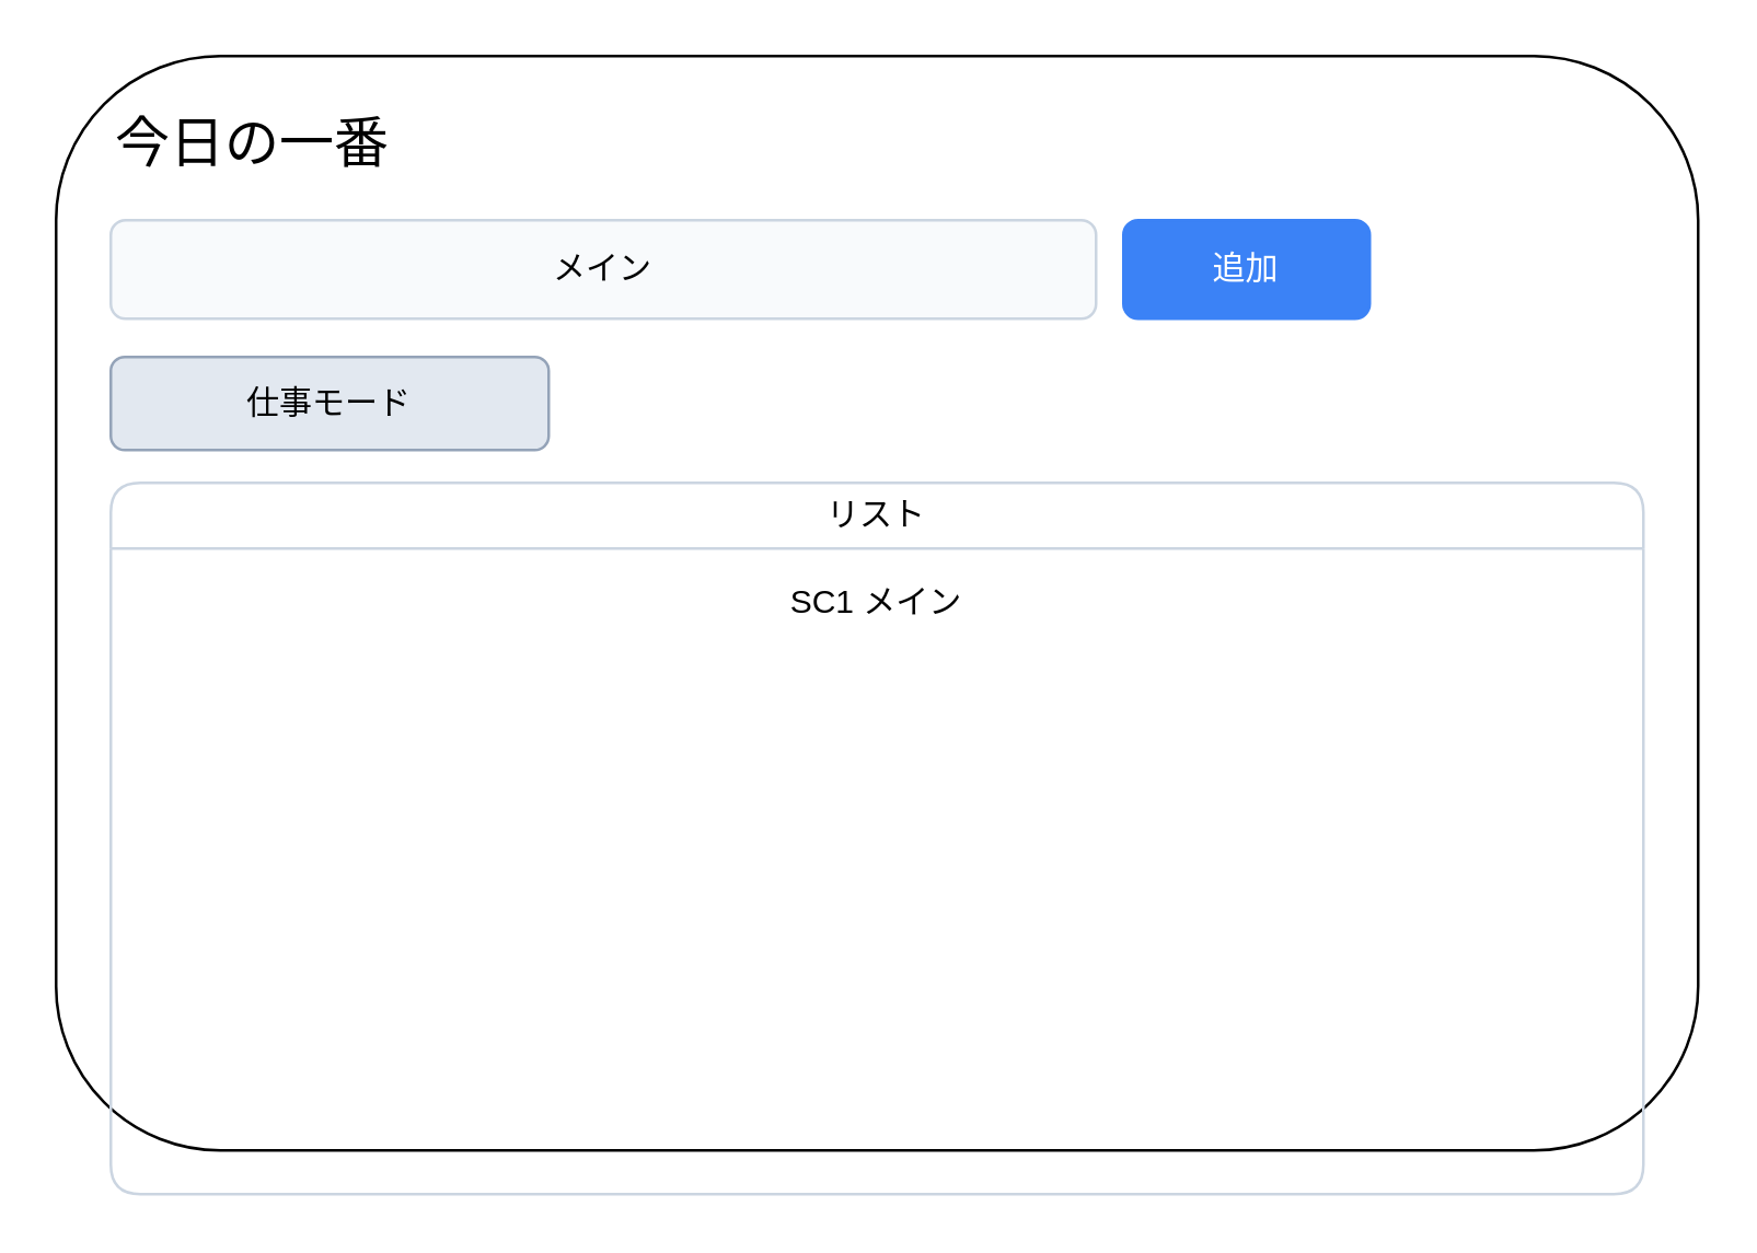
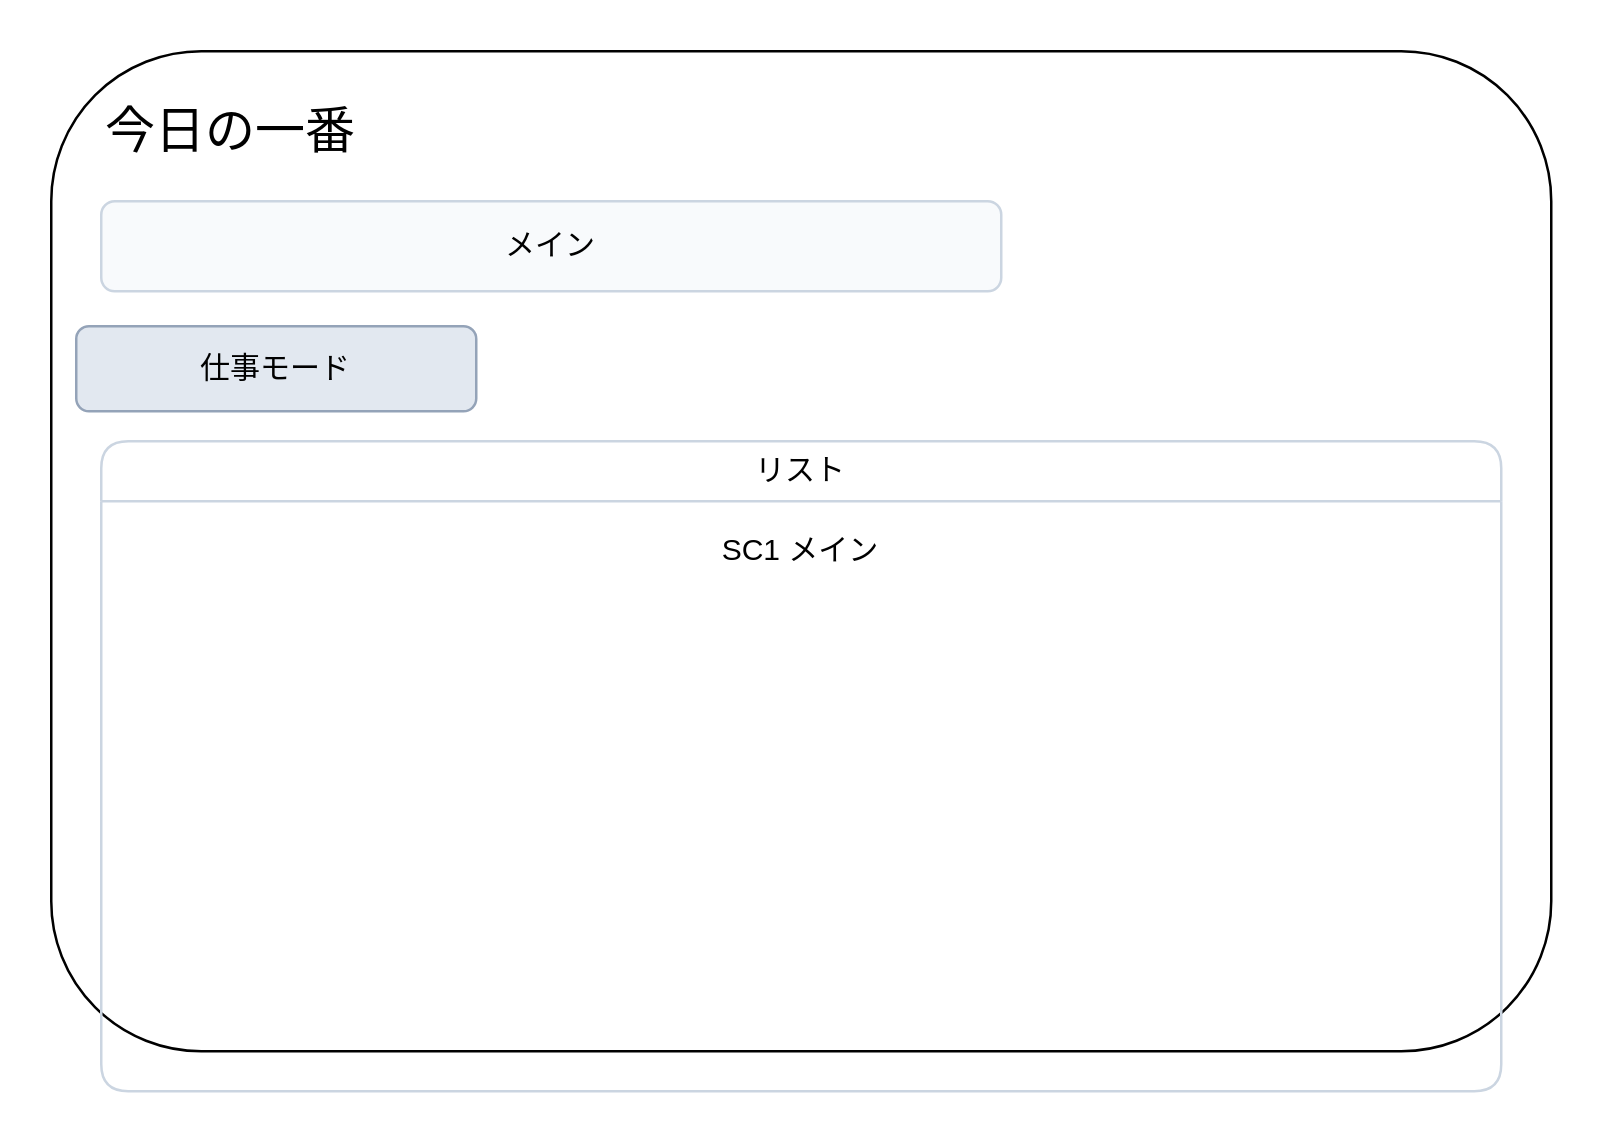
  <mxCell id="0" />
  <mxCell id="1" parent="0" />
  <mxCell id="2" value="SC1 メイン" style="rounded=1;whiteSpace=wrap;html=1;fillColor=#FFFFFF;strokeColor=#000000;" vertex="1" parent="1"><mxGeometry x="20" y="20" width="600" height="400" as="geometry" /></mxCell>
  <mxCell id="3" value="今日の一番" style="text;whiteSpace=wrap;html=1;align=left;verticalAlign=middle;fontSize=20;" vertex="1" parent="2"><mxGeometry x="20" y="16" width="560" height="30" as="geometry" /></mxCell>
  <mxCell id="4" value="メイン" style="rounded=1;whiteSpace=wrap;html=1;fillColor=#F8FAFC;strokeColor=#CBD5E1;" vertex="1" parent="2"><mxGeometry x="20" y="60" width="360" height="36" as="geometry" /></mxCell>
- <mxCell id="5" value="追加" style="rounded=1;whiteSpace=wrap;html=1;fillColor=#3B82F6;fontColor=#FFFFFF;strokeColor=#3B82F6;" vertex="1" parent="2"><mxGeometry x="390" y="60" width="90" height="36" as="geometry" /></mxCell>
- <mxCell id="6" value="仕事モード" style="rounded=1;whiteSpace=wrap;html=1;fillColor=#E2E8F0;strokeColor=#94A3B8;" vertex="1" parent="2"><mxGeometry x="20" y="110" width="160" height="34" as="geometry" /></mxCell>
+ <mxCell id="6" value="仕事モード" style="rounded=1;whiteSpace=wrap;html=1;fillColor=#E2E8F0;strokeColor=#94A3B8;" vertex="1" parent="2"><mxGeometry x="10" y="110" width="160" height="34" as="geometry" /></mxCell>
  <mxCell id="7" value="リスト" style="shape=swimlane;startSize=24;rounded=1;whiteSpace=wrap;html=1;fillColor=#FFFFFF;strokeColor=#CBD5E1;" vertex="1" parent="2"><mxGeometry x="20" y="156" width="560" height="260" as="geometry" /></mxCell>
